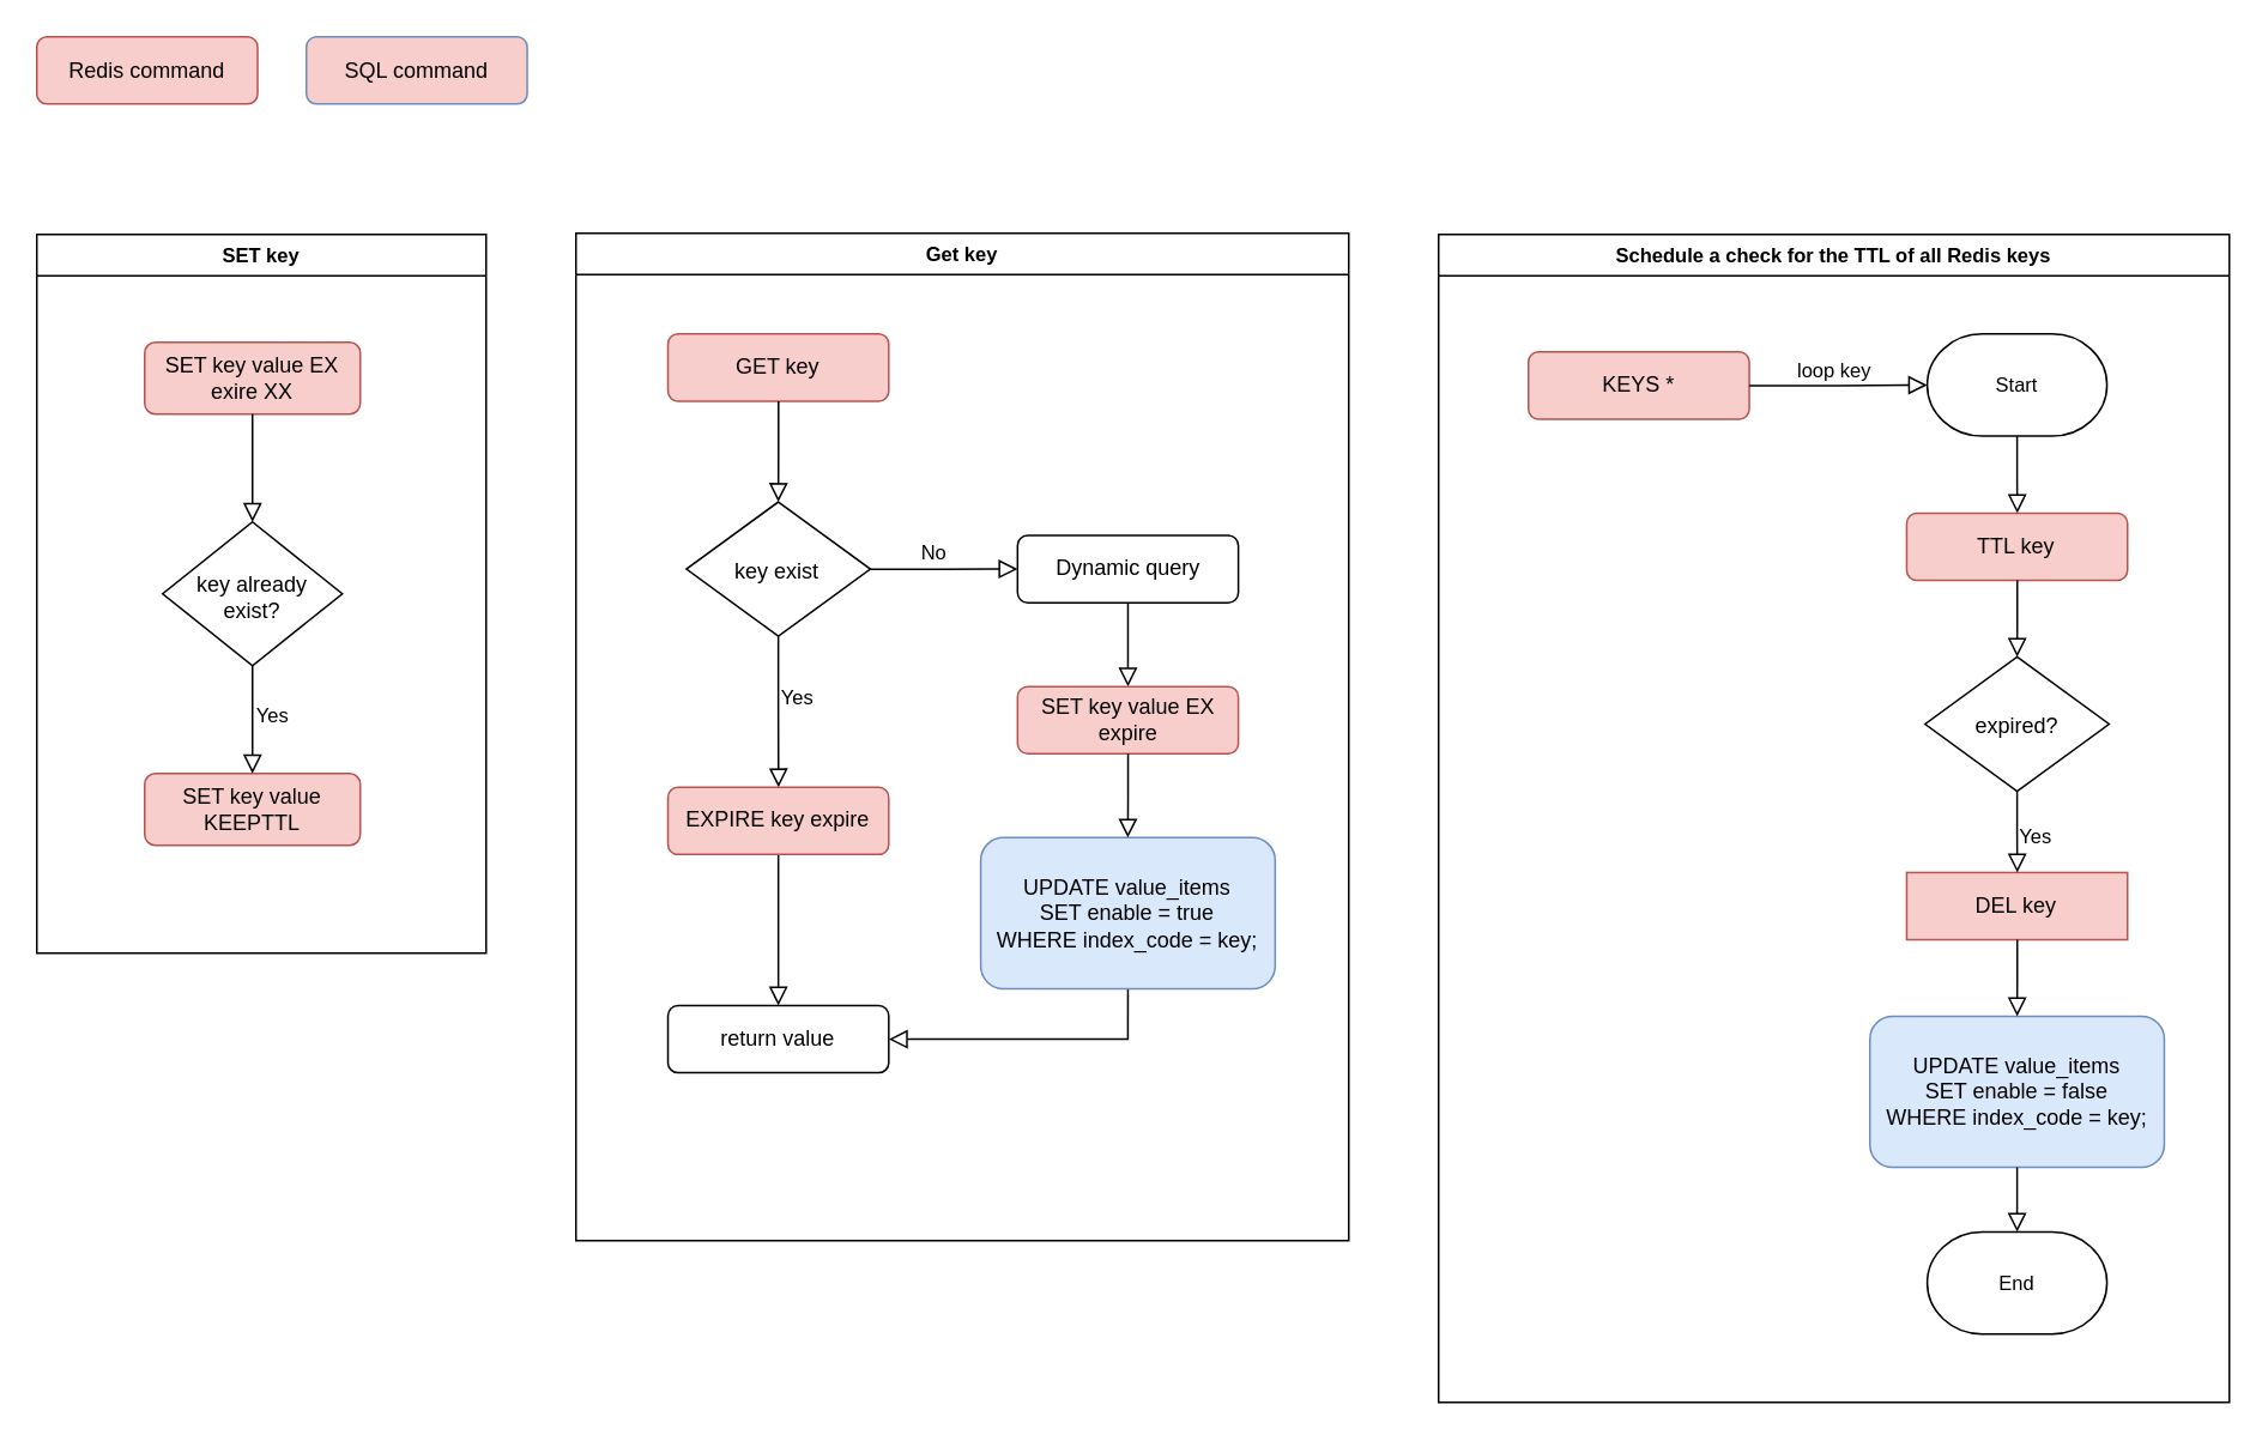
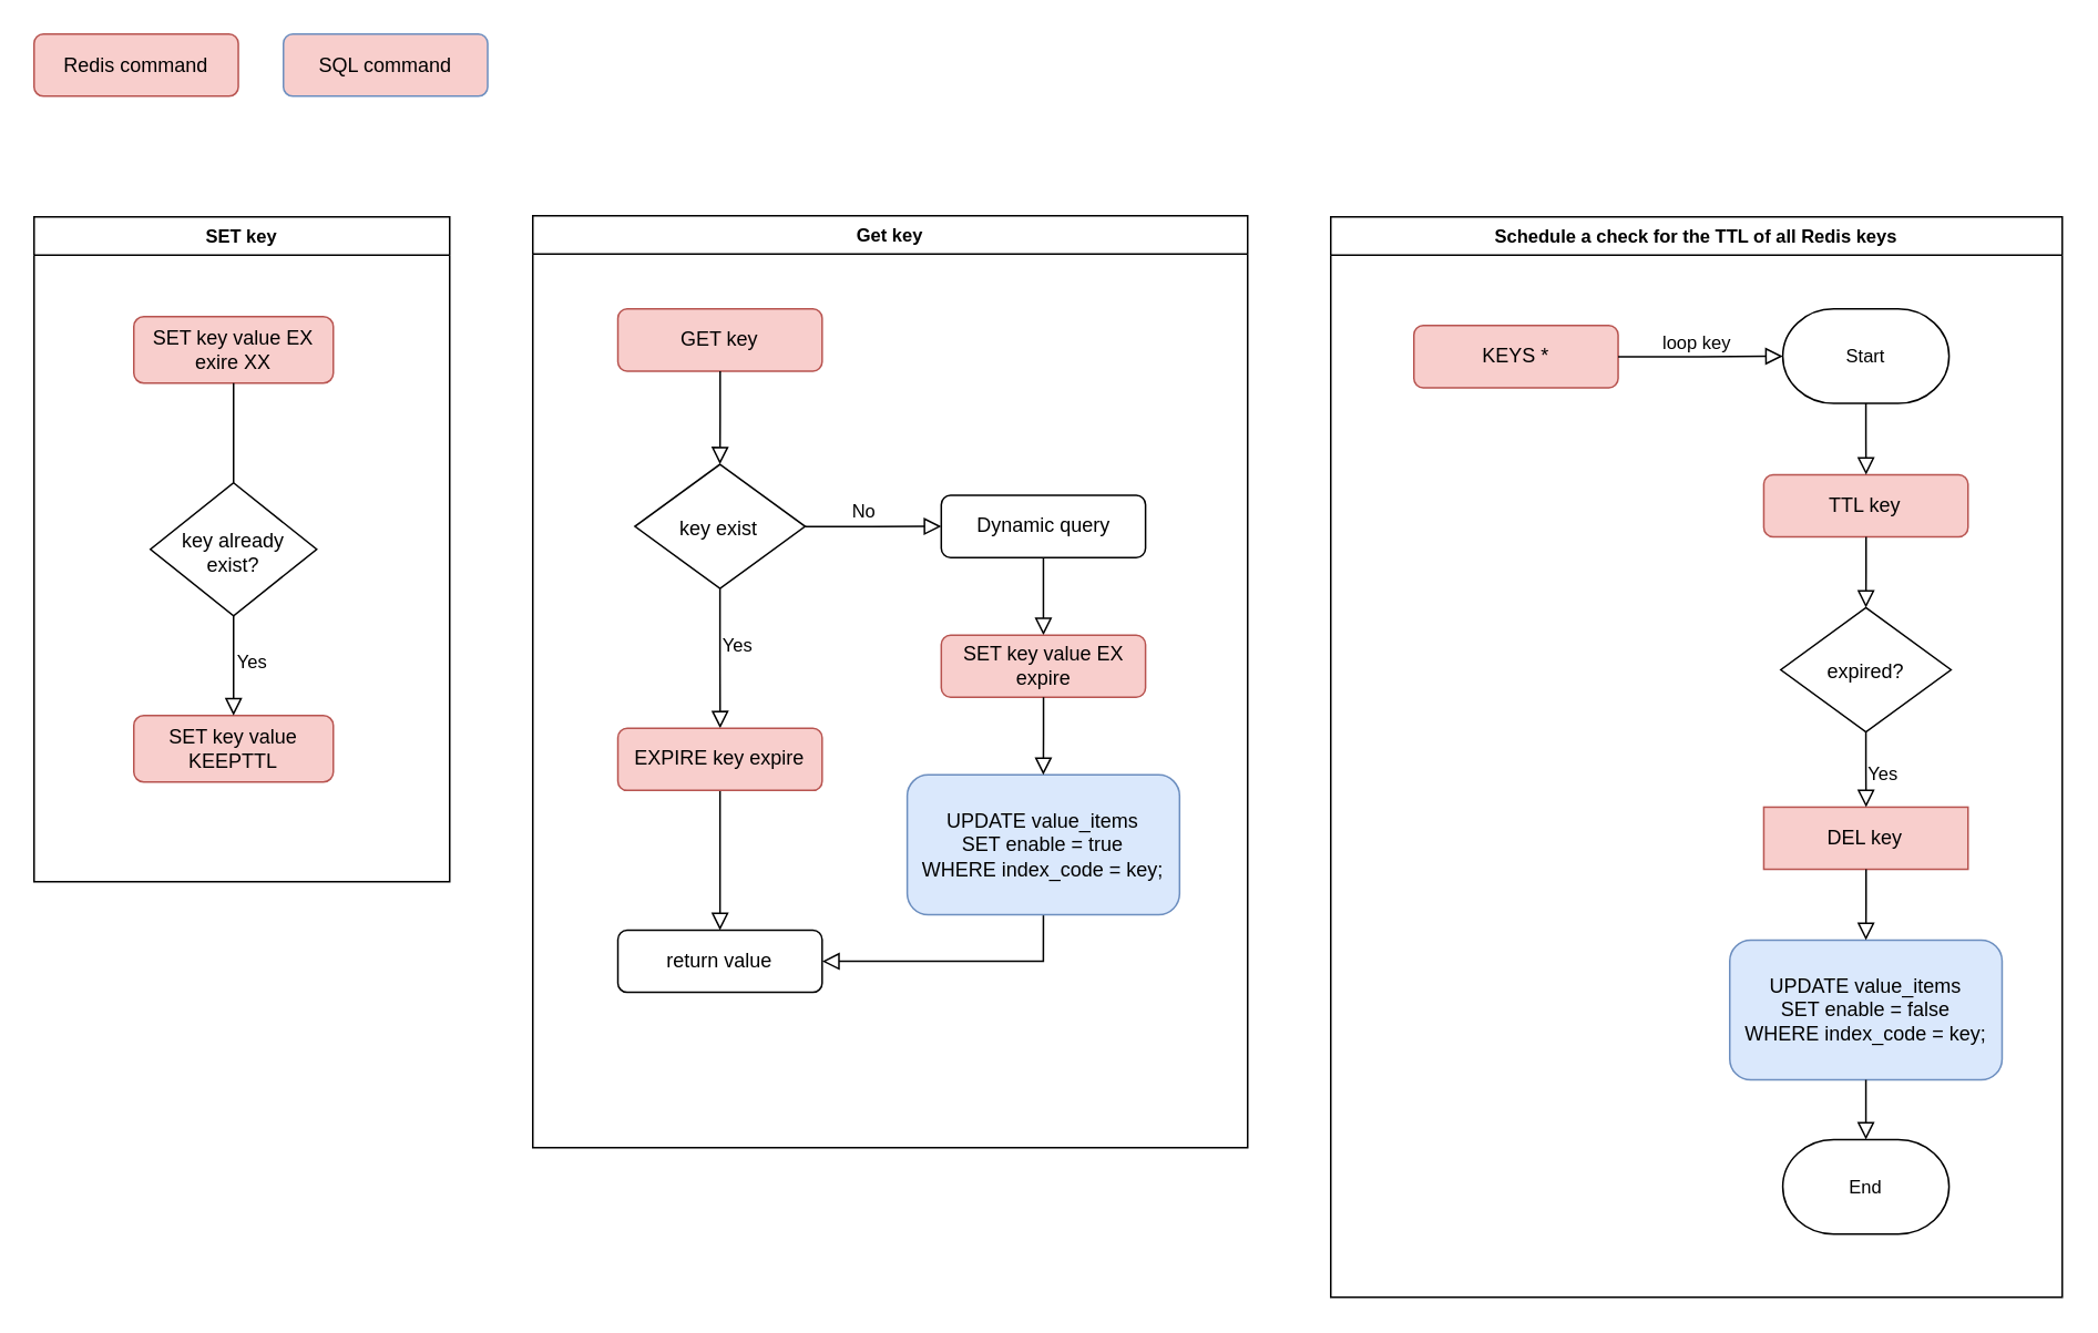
  <mxCell id="0" />
  <mxCell id="1" parent="0" />
  <mxCell id="2" value="SET key" style="swimlane;whiteSpace=wrap;html=1;fontFamily=Helvetica;fontSize=11;fontColor=default;" parent="1" vertex="1"><mxGeometry x="20" y="130" width="250" height="400" as="geometry" /></mxCell>
  <mxCell id="3" value="SET key value EX exire XX" style="rounded=1;whiteSpace=wrap;html=1;fontSize=12;glass=0;strokeWidth=1;shadow=0;fillColor=#f8cecc;strokeColor=#b85450;" parent="2" vertex="1"><mxGeometry x="60" y="60" width="120" height="40" as="geometry" /></mxCell>
  <mxCell id="4" value="key already exist?" style="rhombus;whiteSpace=wrap;html=1;shadow=0;fontFamily=Helvetica;fontSize=12;align=center;strokeWidth=1;spacing=6;spacingTop=3;" parent="2" vertex="1"><mxGeometry x="70" y="160" width="100" height="80" as="geometry" /></mxCell>
- <mxCell id="5" value="" style="rounded=0;html=1;jettySize=auto;orthogonalLoop=1;fontSize=11;endArrow=block;endFill=0;endSize=8;strokeWidth=1;shadow=0;labelBackgroundColor=none;edgeStyle=orthogonalEdgeStyle;" parent="2" source="3" target="4" edge="1"><mxGeometry relative="1" as="geometry" /></mxCell>
+ <mxCell id="5" value="" style="rounded=0;html=1;jettySize=auto;orthogonalLoop=1;fontSize=11;endArrow=none;endFill=0;endSize=8;strokeWidth=1;shadow=0;labelBackgroundColor=none;edgeStyle=orthogonalEdgeStyle;" parent="2" source="3" target="4" edge="1"><mxGeometry relative="1" as="geometry" /></mxCell>
  <mxCell id="6" value="SET key value KEEPTTL" style="rounded=1;whiteSpace=wrap;html=1;fontSize=12;glass=0;strokeWidth=1;shadow=0;fillColor=#f8cecc;strokeColor=#b85450;" parent="2" vertex="1"><mxGeometry x="60" y="300" width="120" height="40" as="geometry" /></mxCell>
  <mxCell id="7" value="" style="edgeStyle=orthogonalEdgeStyle;shape=connector;rounded=0;orthogonalLoop=1;jettySize=auto;html=1;shadow=0;labelBackgroundColor=none;strokeColor=default;strokeWidth=1;align=center;verticalAlign=middle;fontFamily=Helvetica;fontSize=11;fontColor=default;endArrow=block;endFill=0;endSize=8;" parent="2" source="4" target="6" edge="1"><mxGeometry relative="1" as="geometry" /></mxCell>
  <mxCell id="8" value="Yes" style="edgeLabel;html=1;align=center;verticalAlign=middle;resizable=0;points=[];fontSize=11;fontFamily=Helvetica;fontColor=default;" parent="7" vertex="1" connectable="0"><mxGeometry x="-0.1" y="1" relative="1" as="geometry"><mxPoint x="9" as="offset" /></mxGeometry></mxCell>
  <mxCell id="9" value="" style="group" parent="1" vertex="1" connectable="0"><mxGeometry x="320" y="120" width="430" height="570" as="geometry" /></mxCell>
  <mxCell id="10" value="GET key" style="rounded=1;whiteSpace=wrap;html=1;fontSize=12;glass=0;strokeWidth=1;shadow=0;fillColor=#f8cecc;strokeColor=#b85450;" parent="9" vertex="1"><mxGeometry x="51.19" y="65.41" width="122.857" height="37.377" as="geometry" /></mxCell>
  <mxCell id="11" value="key exist" style="rhombus;whiteSpace=wrap;html=1;shadow=0;fontFamily=Helvetica;fontSize=12;align=center;strokeWidth=1;spacing=6;spacingTop=3;" parent="9" vertex="1"><mxGeometry x="61.429" y="158.852" width="102.381" height="74.754" as="geometry" /></mxCell>
  <mxCell id="12" value="" style="edgeStyle=orthogonalEdgeStyle;shape=connector;rounded=0;orthogonalLoop=1;jettySize=auto;html=1;shadow=0;labelBackgroundColor=none;strokeColor=default;strokeWidth=1;align=center;verticalAlign=middle;fontFamily=Helvetica;fontSize=11;fontColor=default;endArrow=block;endFill=0;endSize=8;" parent="9" source="10" target="11" edge="1"><mxGeometry relative="1" as="geometry" /></mxCell>
  <mxCell id="13" value="" style="edgeStyle=orthogonalEdgeStyle;shape=connector;rounded=0;orthogonalLoop=1;jettySize=auto;html=1;shadow=0;labelBackgroundColor=none;strokeColor=default;strokeWidth=1;align=center;verticalAlign=middle;fontFamily=Helvetica;fontSize=11;fontColor=default;endArrow=block;endFill=0;endSize=8;" parent="9" source="11" target="24" edge="1"><mxGeometry relative="1" as="geometry" /></mxCell>
  <mxCell id="14" value="Yes" style="edgeLabel;html=1;align=center;verticalAlign=middle;resizable=0;points=[];fontSize=11;fontFamily=Helvetica;fontColor=default;" parent="13" vertex="1" connectable="0"><mxGeometry x="-0.2" y="1" relative="1" as="geometry"><mxPoint x="9" as="offset" /></mxGeometry></mxCell>
  <mxCell id="15" value="Dynamic query" style="rounded=1;whiteSpace=wrap;html=1;fontSize=12;glass=0;strokeWidth=1;shadow=0;" parent="9" vertex="1"><mxGeometry x="245.714" y="177.541" width="122.857" height="37.377" as="geometry" /></mxCell>
  <mxCell id="16" value="" style="edgeStyle=orthogonalEdgeStyle;shape=connector;rounded=0;orthogonalLoop=1;jettySize=auto;html=1;shadow=0;labelBackgroundColor=none;strokeColor=default;strokeWidth=1;align=center;verticalAlign=middle;fontFamily=Helvetica;fontSize=11;fontColor=default;endArrow=block;endFill=0;endSize=8;" parent="9" source="11" target="15" edge="1"><mxGeometry relative="1" as="geometry" /></mxCell>
  <mxCell id="17" value="No" style="edgeLabel;html=1;align=center;verticalAlign=middle;resizable=0;points=[];fontSize=11;fontFamily=Helvetica;fontColor=default;" parent="16" vertex="1" connectable="0"><mxGeometry x="-0.15" y="-1" relative="1" as="geometry"><mxPoint y="-11" as="offset" /></mxGeometry></mxCell>
  <mxCell id="18" value="" style="edgeStyle=orthogonalEdgeStyle;shape=connector;rounded=0;orthogonalLoop=1;jettySize=auto;html=1;shadow=0;labelBackgroundColor=none;strokeColor=default;strokeWidth=1;align=center;verticalAlign=middle;fontFamily=Helvetica;fontSize=11;fontColor=default;endArrow=block;endFill=0;endSize=8;" parent="9" source="15" target="25" edge="1"><mxGeometry relative="1" as="geometry" /></mxCell>
  <mxCell id="19" value="Get key" style="swimlane;whiteSpace=wrap;html=1;fontFamily=Helvetica;fontSize=11;fontColor=default;" parent="9" vertex="1"><mxGeometry y="9.344" width="430.0" height="560.656" as="geometry" /></mxCell>
  <mxCell id="20" style="edgeStyle=orthogonalEdgeStyle;shape=connector;rounded=0;orthogonalLoop=1;jettySize=auto;html=1;exitX=0.5;exitY=1;exitDx=0;exitDy=0;entryX=1;entryY=0.5;entryDx=0;entryDy=0;shadow=0;labelBackgroundColor=none;strokeColor=default;strokeWidth=1;align=center;verticalAlign=middle;fontFamily=Helvetica;fontSize=11;fontColor=default;endArrow=block;endFill=0;endSize=8;" parent="19" source="21" target="22" edge="1"><mxGeometry relative="1" as="geometry" /></mxCell>
  <mxCell id="21" value="&lt;div&gt;UPDATE value_items&lt;/div&gt;&lt;div&gt;SET enable = true&lt;/div&gt;&lt;div&gt;WHERE index_code = key;&lt;/div&gt;" style="rounded=1;whiteSpace=wrap;html=1;fontSize=12;glass=0;strokeWidth=1;shadow=0;fillColor=#dae8fc;strokeColor=#6c8ebf;" parent="19" vertex="1"><mxGeometry x="225.238" y="336.393" width="163.81" height="84.098" as="geometry" /></mxCell>
  <mxCell id="22" value="return value" style="rounded=1;whiteSpace=wrap;html=1;fontSize=12;glass=0;strokeWidth=1;shadow=0;" parent="19" vertex="1"><mxGeometry x="51.19" y="429.836" width="122.857" height="37.377" as="geometry" /></mxCell>
  <mxCell id="23" value="" style="edgeStyle=orthogonalEdgeStyle;shape=connector;rounded=0;orthogonalLoop=1;jettySize=auto;html=1;shadow=0;labelBackgroundColor=none;strokeColor=default;strokeWidth=1;align=center;verticalAlign=middle;fontFamily=Helvetica;fontSize=11;fontColor=default;endArrow=block;endFill=0;endSize=8;" parent="19" source="24" target="22" edge="1"><mxGeometry relative="1" as="geometry" /></mxCell>
  <mxCell id="24" value="EXPIRE key expire" style="rounded=1;whiteSpace=wrap;html=1;fontSize=12;glass=0;strokeWidth=1;shadow=0;fillColor=#f8cecc;strokeColor=#b85450;" parent="19" vertex="1"><mxGeometry x="51.19" y="308.361" width="122.857" height="37.377" as="geometry" /></mxCell>
  <mxCell id="25" value="SET key value EX expire" style="rounded=1;whiteSpace=wrap;html=1;fontSize=12;glass=0;strokeWidth=1;shadow=0;fillColor=#f8cecc;strokeColor=#b85450;" parent="19" vertex="1"><mxGeometry x="245.714" y="252.295" width="122.857" height="37.377" as="geometry" /></mxCell>
  <mxCell id="26" value="" style="edgeStyle=orthogonalEdgeStyle;shape=connector;rounded=0;orthogonalLoop=1;jettySize=auto;html=1;shadow=0;labelBackgroundColor=none;strokeColor=default;strokeWidth=1;align=center;verticalAlign=middle;fontFamily=Helvetica;fontSize=11;fontColor=default;endArrow=block;endFill=0;endSize=8;" parent="19" source="25" target="21" edge="1"><mxGeometry relative="1" as="geometry" /></mxCell>
  <mxCell id="27" value="Schedule a check for the TTL of all Redis keys" style="swimlane;fontFamily=Helvetica;fontSize=11;fontColor=default;direction=east;" parent="1" vertex="1"><mxGeometry x="800" y="130" width="440" height="650" as="geometry" /></mxCell>
  <mxCell id="28" value="KEYS *" style="rounded=1;whiteSpace=wrap;html=1;fontSize=12;glass=0;strokeWidth=1;shadow=0;fillColor=#f8cecc;strokeColor=#b85450;" parent="27" vertex="1"><mxGeometry x="50.0" y="65.41" width="122.857" height="37.377" as="geometry" /></mxCell>
  <mxCell id="29" value="Start" style="strokeWidth=1;shape=mxgraph.flowchart.terminator;fontFamily=Helvetica;fontSize=11;fontColor=default;whiteSpace=wrap;html=1;" parent="27" vertex="1"><mxGeometry x="271.9" y="55.41" width="100" height="56.81" as="geometry" /></mxCell>
  <mxCell id="30" value="" style="edgeStyle=orthogonalEdgeStyle;shape=connector;rounded=0;orthogonalLoop=1;jettySize=auto;html=1;shadow=0;labelBackgroundColor=none;strokeColor=default;strokeWidth=1;align=center;verticalAlign=middle;fontFamily=Helvetica;fontSize=11;fontColor=default;endArrow=block;endFill=0;endSize=8;" parent="27" source="28" target="29" edge="1"><mxGeometry relative="1" as="geometry" /></mxCell>
  <mxCell id="31" value="loop key" style="edgeLabel;html=1;align=center;verticalAlign=middle;resizable=0;points=[];fontSize=11;fontFamily=Helvetica;fontColor=default;" parent="30" vertex="1" connectable="0"><mxGeometry x="0.036" relative="1" as="geometry"><mxPoint x="-4" y="-8" as="offset" /></mxGeometry></mxCell>
  <mxCell id="32" value="TTL key" style="rounded=1;whiteSpace=wrap;html=1;fontSize=12;glass=0;strokeWidth=1;shadow=0;fillColor=#f8cecc;strokeColor=#b85450;" parent="27" vertex="1"><mxGeometry x="260.47" y="155.13" width="122.857" height="37.377" as="geometry" /></mxCell>
  <mxCell id="33" value="" style="edgeStyle=orthogonalEdgeStyle;shape=connector;rounded=0;orthogonalLoop=1;jettySize=auto;html=1;shadow=0;labelBackgroundColor=none;strokeColor=default;strokeWidth=1;align=center;verticalAlign=middle;fontFamily=Helvetica;fontSize=11;fontColor=default;endArrow=block;endFill=0;endSize=8;" parent="27" source="29" target="32" edge="1"><mxGeometry relative="1" as="geometry" /></mxCell>
  <mxCell id="34" value="expired?" style="rhombus;whiteSpace=wrap;html=1;shadow=0;fontFamily=Helvetica;fontSize=12;align=center;strokeWidth=1;spacing=6;spacingTop=3;" parent="27" vertex="1"><mxGeometry x="270.709" y="235.132" width="102.381" height="74.754" as="geometry" /></mxCell>
  <mxCell id="35" value="" style="edgeStyle=orthogonalEdgeStyle;shape=connector;rounded=0;orthogonalLoop=1;jettySize=auto;html=1;shadow=0;labelBackgroundColor=none;strokeColor=default;strokeWidth=1;align=center;verticalAlign=middle;fontFamily=Helvetica;fontSize=11;fontColor=default;endArrow=block;endFill=0;endSize=8;" parent="27" source="32" target="34" edge="1"><mxGeometry relative="1" as="geometry" /></mxCell>
  <mxCell id="36" value="DEL key" style="whiteSpace=wrap;html=1;fontSize=12;glass=0;strokeWidth=1;shadow=0;fillColor=#f8cecc;strokeColor=#b85450;rounded=0;" parent="27" vertex="1"><mxGeometry x="260.47" y="355.13" width="122.857" height="37.377" as="geometry" /></mxCell>
  <mxCell id="37" value="" style="edgeStyle=orthogonalEdgeStyle;shape=connector;rounded=0;orthogonalLoop=1;jettySize=auto;html=1;shadow=0;labelBackgroundColor=none;strokeColor=default;strokeWidth=1;align=center;verticalAlign=middle;fontFamily=Helvetica;fontSize=11;fontColor=default;endArrow=block;endFill=0;endSize=8;" parent="27" source="34" target="36" edge="1"><mxGeometry relative="1" as="geometry" /></mxCell>
  <mxCell id="38" value="Yes" style="edgeLabel;html=1;align=center;verticalAlign=middle;resizable=0;points=[];fontSize=11;fontFamily=Helvetica;fontColor=default;" parent="37" vertex="1" connectable="0"><mxGeometry x="-0.061" y="-2" relative="1" as="geometry"><mxPoint x="12" y="4" as="offset" /></mxGeometry></mxCell>
  <mxCell id="39" value="&lt;div&gt;UPDATE value_items&lt;/div&gt;&lt;div&gt;SET enable = false&lt;/div&gt;&lt;div&gt;WHERE index_code = key;&lt;/div&gt;" style="rounded=1;whiteSpace=wrap;html=1;fontSize=12;glass=0;strokeWidth=1;shadow=0;fillColor=#dae8fc;strokeColor=#6c8ebf;" parent="27" vertex="1"><mxGeometry x="239.998" y="435.128" width="163.81" height="84.098" as="geometry" /></mxCell>
  <mxCell id="40" value="" style="edgeStyle=orthogonalEdgeStyle;shape=connector;rounded=0;orthogonalLoop=1;jettySize=auto;html=1;shadow=0;labelBackgroundColor=none;strokeColor=default;strokeWidth=1;align=center;verticalAlign=middle;fontFamily=Helvetica;fontSize=11;fontColor=default;endArrow=block;endFill=0;endSize=8;" parent="27" source="36" target="39" edge="1"><mxGeometry relative="1" as="geometry" /></mxCell>
  <mxCell id="41" value="End" style="strokeWidth=1;shape=mxgraph.flowchart.terminator;fontFamily=Helvetica;fontSize=11;fontColor=default;whiteSpace=wrap;html=1;" parent="27" vertex="1"><mxGeometry x="271.9" y="555.13" width="100" height="56.81" as="geometry" /></mxCell>
  <mxCell id="42" value="" style="edgeStyle=orthogonalEdgeStyle;shape=connector;rounded=0;orthogonalLoop=1;jettySize=auto;html=1;shadow=0;labelBackgroundColor=none;strokeColor=default;strokeWidth=1;align=center;verticalAlign=middle;fontFamily=Helvetica;fontSize=11;fontColor=default;endArrow=block;endFill=0;endSize=8;" parent="27" source="39" target="41" edge="1"><mxGeometry relative="1" as="geometry" /></mxCell>
  <mxCell id="43" value="Redis command" style="rounded=1;whiteSpace=wrap;html=1;fontSize=12;glass=0;strokeWidth=1;shadow=0;fillColor=#f8cecc;strokeColor=#b85450;" parent="1" vertex="1"><mxGeometry x="20" y="20" width="122.857" height="37.377" as="geometry" /></mxCell>
  <mxCell id="44" value="SQL command" style="rounded=1;whiteSpace=wrap;html=1;fontSize=12;glass=0;strokeWidth=1;shadow=0;fillColor=#f8cecc;strokeColor=#6c8ebf;" parent="1" vertex="1"><mxGeometry x="170" y="20" width="122.857" height="37.377" as="geometry" /></mxCell>
